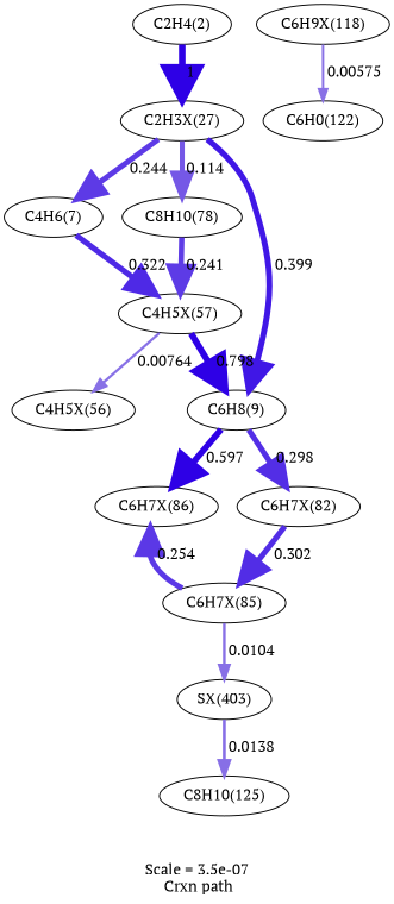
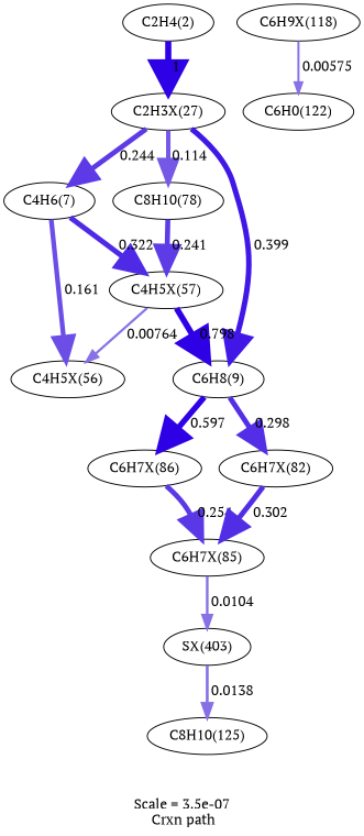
  digraph {
    fontname="PT Serif"
    label="Scale = 3.5e-07\l Crxn path"
    node [fontname="PT Serif"]
    edge [fontname="PT Serif"]
    n1 [label="C2H4(2)"]
    n2 [label="C2H3X(27)"]
    n3 [label="C4H6(7)"]
    n4 [label="C6H8(9)"]
    n5 [label="C8H10(78)"]
    n6 [label="C4H5X(57)"]
    n7 [label="C4H5X(56)"]
    n8 [label="C6H7X(86)"]
    n9 [label="C6H7X(82)"]
    n10 [label="C6H7X(85)"]
    n11 [label="SX(403)"]
    n12 [label="C8H10(125)"]
    n13 [label="C6H9X(118)"]
    n14 [label="C6H0(122)"]
    n1 -> n2 [arrowsize=3 color="0.7, 1.5, 0.9" label=" 1" style="setlinewidth(6)"]
    n2 -> n3 [arrowsize=2.47 color="0.7, 0.744, 0.9" label=" 0.244" style="setlinewidth(4.94)"]
    n2 -> n4 [arrowsize=2.65 color="0.7, 0.899, 0.9" label=" 0.399" style="setlinewidth(5.31)"]
    n2 -> n5 [arrowsize=2.18 color="0.7, 0.614, 0.9" label=" 0.114" style="setlinewidth(4.36)"]
    n3 -> n6 [arrowsize=2.57 color="0.7, 0.822, 0.9" label=" 0.322" style="setlinewidth(5.14)"]
+   n3 -> n7 [arrowsize=2.31 color="0.7, 0.661, 0.9" label=" 0.161" style="setlinewidth(4.62)"]
    n4 -> n8 [arrowsize=2.81 color="0.7, 1.1, 0.9" label=" 0.597" style="setlinewidth(5.61)"]
    n4 -> n9 [arrowsize=2.54 color="0.7, 0.798, 0.9" label=" 0.298" style="setlinewidth(5.09)"]
    n5 -> n6 [arrowsize=2.46 color="0.7, 0.741, 0.9" label=" 0.241" style="setlinewidth(4.93)"]
    n6 -> n4 [arrowsize=2.91 color="0.7, 1.3, 0.9" label=" 0.798" style="setlinewidth(5.83)"]
    n6 -> n7 [arrowsize=1.16 color="0.7, 0.508, 0.9" label=" 0.00764" style="setlinewidth(2.32)"]
-   n10 -> n8 [arrowsize=2.48 color="0.7, 0.754, 0.9" label=" 0.254" style="setlinewidth(4.96)"]
+   n8 -> n10 [arrowsize=2.48 color="0.7, 0.754, 0.9" label=" 0.254" style="setlinewidth(4.96)"]
    n9 -> n10 [arrowsize=2.55 color="0.7, 0.802, 0.9" label=" 0.302" style="setlinewidth(5.1)"]
    n10 -> n11 [arrowsize=1.28 color="0.7, 0.51, 0.9" label=" 0.0104" style="setlinewidth(2.55)"]
    n11 -> n12 [arrowsize=1.38 color="0.7, 0.514, 0.9" label=" 0.0138" style="setlinewidth(2.77)"]
    n13 -> n14 [arrowsize=1.05 color="0.7, 0.506, 0.9" label=" 0.00575" style="setlinewidth(2.11)"]
  }
